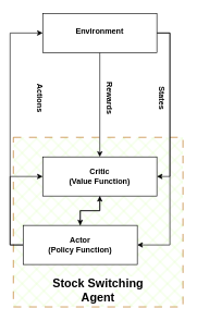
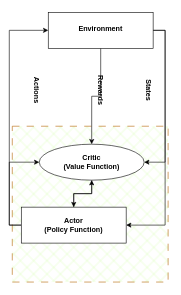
  <mxCell id="0" />
  <mxCell id="1" parent="0" />
  <mxCell id="2" value="" style="rounded=0;whiteSpace=wrap;html=1;dashed=1;dashPattern=12 12;fillColor=#CCFF99;strokeColor=#b46504;fillStyle=cross-hatch;fontStyle=1" parent="1" vertex="1"><mxGeometry x="20" y="210" width="260" height="260" as="geometry" /></mxCell>
  <mxCell id="3" style="edgeStyle=orthogonalEdgeStyle;rounded=0;orthogonalLoop=1;jettySize=auto;html=1;exitX=1;exitY=0.5;exitDx=0;exitDy=0;entryX=1;entryY=0.5;entryDx=0;entryDy=0;fontStyle=1" parent="1" source="6" target="8" edge="1"><mxGeometry relative="1" as="geometry" /></mxCell>
  <mxCell id="4" style="edgeStyle=orthogonalEdgeStyle;rounded=0;orthogonalLoop=1;jettySize=auto;html=1;exitX=1;exitY=0.5;exitDx=0;exitDy=0;entryX=1;entryY=0.5;entryDx=0;entryDy=0;fontStyle=1" parent="1" source="6" target="12" edge="1"><mxGeometry relative="1" as="geometry" /></mxCell>
  <mxCell id="5" style="edgeStyle=orthogonalEdgeStyle;rounded=0;orthogonalLoop=1;jettySize=auto;html=1;exitX=0.5;exitY=1;exitDx=0;exitDy=0;entryX=0.5;entryY=0;entryDx=0;entryDy=0;fontStyle=1" parent="1" source="6" target="8" edge="1"><mxGeometry relative="1" as="geometry" /></mxCell>
- <mxCell id="6" value="&lt;span&gt;&lt;sup&gt;&lt;font style=&quot;font-size: 12px;&quot;&gt;Environment&lt;/font&gt;&lt;/sup&gt;&lt;/span&gt;" style="rounded=0;whiteSpace=wrap;html=1;fontStyle=1" parent="1" vertex="1"><mxGeometry x="65" y="20" width="175" height="60" as="geometry" /></mxCell>
+ <mxCell id="6" value="&lt;span&gt;&lt;sup&gt;&lt;font style=&quot;font-size: 12px;&quot;&gt;Environment&lt;/font&gt;&lt;/sup&gt;&lt;/span&gt;" style="rounded=0;whiteSpace=wrap;html=1;fontStyle=1" parent="1" vertex="1"><mxGeometry x="80" y="20" width="175" height="60" as="geometry" /></mxCell>
  <mxCell id="7" style="edgeStyle=orthogonalEdgeStyle;rounded=0;orthogonalLoop=1;jettySize=auto;html=1;exitX=0.5;exitY=1;exitDx=0;exitDy=0;entryX=0.5;entryY=0;entryDx=0;entryDy=0;fontStyle=1" parent="1" source="8" target="12" edge="1"><mxGeometry relative="1" as="geometry" /></mxCell>
- <mxCell id="8" value="Critic&lt;br&gt;(Value Function)" style="rounded=0;whiteSpace=wrap;html=1;fontStyle=1" parent="1" vertex="1"><mxGeometry x="65" y="240" width="175" height="60" as="geometry" /></mxCell>
+ <mxCell id="8" value="Critic&lt;br&gt;(Value Function)" style="ellipse;whiteSpace=wrap;html=1;fontStyle=1;" parent="1" vertex="1"><mxGeometry x="65" y="240" width="175" height="60" as="geometry" /></mxCell>
  <mxCell id="9" style="edgeStyle=orthogonalEdgeStyle;rounded=0;orthogonalLoop=1;jettySize=auto;html=1;exitX=0;exitY=0.5;exitDx=0;exitDy=0;entryX=0;entryY=0.5;entryDx=0;entryDy=0;fontStyle=1" parent="1" source="12" target="8" edge="1"><mxGeometry relative="1" as="geometry" /></mxCell>
  <mxCell id="10" style="edgeStyle=orthogonalEdgeStyle;rounded=0;orthogonalLoop=1;jettySize=auto;html=1;exitX=0;exitY=0.5;exitDx=0;exitDy=0;entryX=0;entryY=0.5;entryDx=0;entryDy=0;fontStyle=1" parent="1" source="12" target="6" edge="1"><mxGeometry relative="1" as="geometry" /></mxCell>
  <mxCell id="11" style="edgeStyle=orthogonalEdgeStyle;rounded=0;orthogonalLoop=1;jettySize=auto;html=1;exitX=0.5;exitY=0;exitDx=0;exitDy=0;entryX=0.5;entryY=1;entryDx=0;entryDy=0;fontStyle=1" parent="1" source="12" target="8" edge="1"><mxGeometry relative="1" as="geometry" /></mxCell>
  <mxCell id="12" value="Actor&lt;br&gt;(Policy Function)" style="rounded=0;whiteSpace=wrap;html=1;fontStyle=1" parent="1" vertex="1"><mxGeometry x="35" y="345" width="175" height="60" as="geometry" /></mxCell>
- <mxCell id="13" value="&lt;font color=&quot;#000000&quot; style=&quot;font-size: 18px; background-color: rgb(255, 255, 255);&quot;&gt;Stock Switching Agent&lt;/font&gt;" style="text;html=1;align=center;verticalAlign=middle;whiteSpace=wrap;rounded=0;fontStyle=1" parent="1" vertex="1"><mxGeometry x="60" y="430" width="180" height="30" as="geometry" /></mxCell>
  <mxCell id="14" value="&lt;span&gt;States&lt;/span&gt;" style="text;html=1;align=center;verticalAlign=middle;whiteSpace=wrap;rounded=0;rotation=90;fontStyle=1" parent="1" vertex="1"><mxGeometry x="217" y="130" width="60" height="40" as="geometry" /></mxCell>
  <mxCell id="15" value="&lt;span&gt;Rewards&lt;/span&gt;" style="text;html=1;align=center;verticalAlign=middle;whiteSpace=wrap;rounded=0;rotation=90;fontStyle=1" parent="1" vertex="1"><mxGeometry x="137" y="130" width="60" height="40" as="geometry" /></mxCell>
  <mxCell id="16" value="&lt;span&gt;Actions&lt;/span&gt;" style="text;html=1;align=center;verticalAlign=middle;whiteSpace=wrap;rounded=0;rotation=90;fontStyle=1" parent="1" vertex="1"><mxGeometry x="30" y="130" width="60" height="40" as="geometry" /></mxCell>
